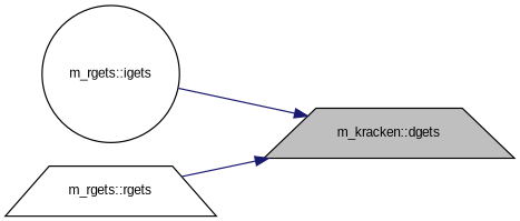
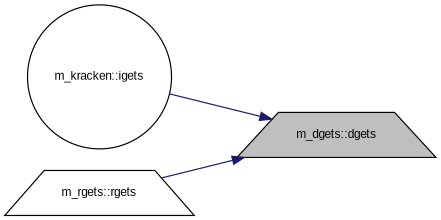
  digraph {
    fontname="Liberation Sans"
    rankdir=RL
    node [color=black fillcolor=white fontname="Liberation Sans" fontsize=10 shape=trapezium style=filled]
    edge [color=midnightblue dir=back fontname="Liberation Sans" fontsize=10 labelfontname=Helvetica labelfontsize=10 style=solid]
-   n1 [fillcolor=grey75 fontcolor=black height=0.2 label="m_kracken::dgets" width=0.4]
-   n2 [height=0.2 label="m_rgets::igets" shape=circle width=0.4]
+   n1 [fillcolor=grey75 fontcolor=black height=0.2 label="m_dgets::dgets" width=0.4]
+   n2 [height=0.2 label="m_kracken::igets" shape=circle width=0.4]
    n3 [height=0.2 label="m_rgets::rgets" width=0.4]
    n1 -> n2
    n1 -> n3
  }
